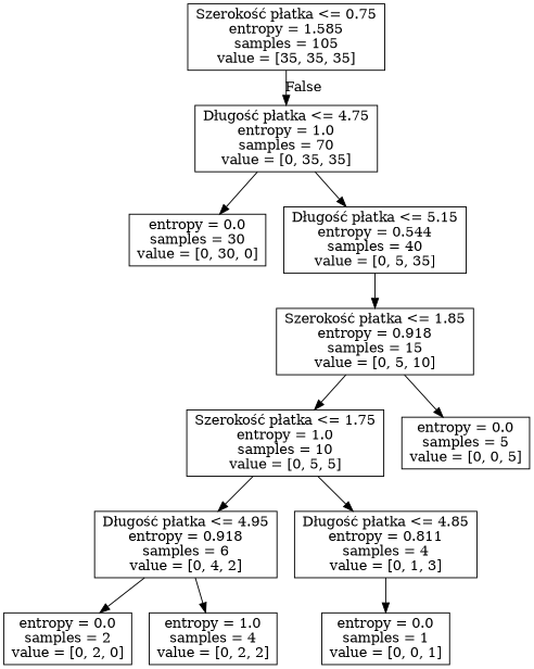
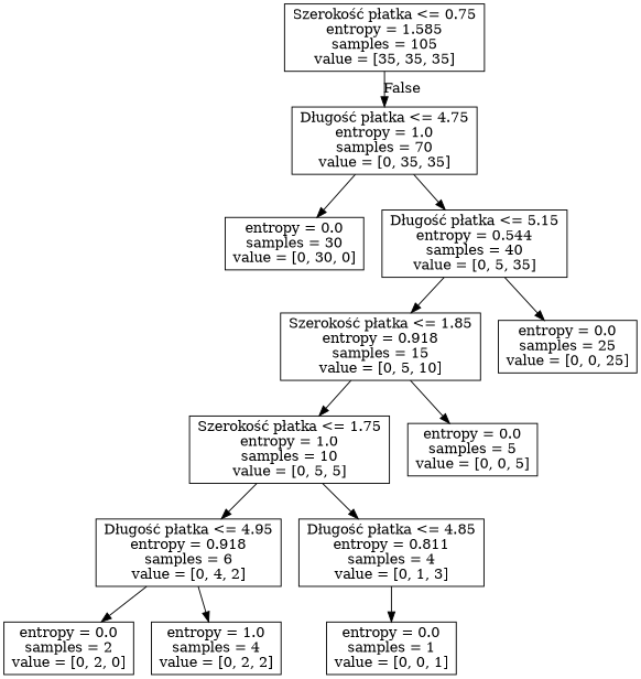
  digraph {
    node [shape=box]
    n1 [label="Szerokość płatka <= 0.75\nentropy = 1.585\nsamples = 105\nvalue = [35, 35, 35]"]
    n2 [label="Długość płatka <= 4.75\nentropy = 1.0\nsamples = 70\nvalue = [0, 35, 35]"]
    n3 [label="entropy = 0.0\nsamples = 30\nvalue = [0, 30, 0]"]
    n4 [label="Długość płatka <= 5.15\nentropy = 0.544\nsamples = 40\nvalue = [0, 5, 35]"]
    n5 [label="Szerokość płatka <= 1.85\nentropy = 0.918\nsamples = 15\nvalue = [0, 5, 10]"]
+   n6 [label="entropy = 0.0\nsamples = 25\nvalue = [0, 0, 25]"]
    n7 [label="Szerokość płatka <= 1.75\nentropy = 1.0\nsamples = 10\nvalue = [0, 5, 5]"]
    n8 [label="entropy = 0.0\nsamples = 5\nvalue = [0, 0, 5]"]
    n9 [label="Długość płatka <= 4.95\nentropy = 0.918\nsamples = 6\nvalue = [0, 4, 2]"]
    n10 [label="Długość płatka <= 4.85\nentropy = 0.811\nsamples = 4\nvalue = [0, 1, 3]"]
    n11 [label="entropy = 0.0\nsamples = 2\nvalue = [0, 2, 0]"]
    n12 [label="entropy = 1.0\nsamples = 4\nvalue = [0, 2, 2]"]
    n13 [label="entropy = 0.0\nsamples = 1\nvalue = [0, 0, 1]"]
    n1 -> n2 [headlabel=False labelangle=-45 labeldistance=2.5]
    n2 -> n3
    n2 -> n4
    n4 -> n5
+   n4 -> n6
    n5 -> n7
    n5 -> n8
    n7 -> n9
    n7 -> n10
    n9 -> n11
    n9 -> n12
    n10 -> n13
  }
